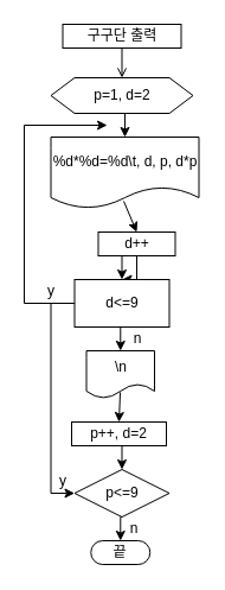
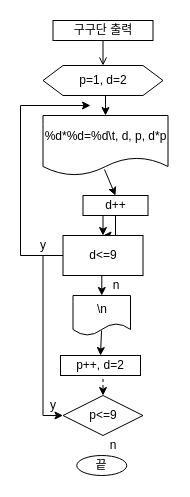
  <mxCell id="0" />
  <mxCell id="1" parent="0" />
- <mxCell id="2" style="edgeStyle=orthogonalEdgeStyle;rounded=0;orthogonalLoop=1;jettySize=auto;html=1;exitX=0.5;exitY=1;exitDx=0;exitDy=0;entryX=0.5;entryY=0;entryDx=0;entryDy=0;" edge="1" parent="1" source="3" target="15"><mxGeometry relative="1" as="geometry" /></mxCell>
  <mxCell id="3" value="p&amp;lt;=9" style="rhombus;whiteSpace=wrap;html=1;" vertex="1" parent="1"><mxGeometry x="62.5" y="395" width="80" height="40" as="geometry" /></mxCell>
  <mxCell id="4" style="edgeStyle=orthogonalEdgeStyle;rounded=0;orthogonalLoop=1;jettySize=auto;html=1;exitX=0.5;exitY=1;exitDx=0;exitDy=0;entryX=0.5;entryY=0;entryDx=0;entryDy=0;endArrow=open;" edge="1" parent="1" source="5" target="7"><mxGeometry relative="1" as="geometry" /></mxCell>
  <mxCell id="5" value="구구단 출력" style="whiteSpace=wrap;html=1;arcSize=50;rounded=0;" vertex="1" parent="1"><mxGeometry x="52.5" y="20" width="100" height="20" as="geometry" /></mxCell>
  <mxCell id="6" style="edgeStyle=orthogonalEdgeStyle;rounded=0;orthogonalLoop=1;jettySize=auto;html=1;exitX=0.5;exitY=1;exitDx=0;exitDy=0;entryX=0.5;entryY=0;entryDx=0;entryDy=0;" edge="1" parent="1" source="7" target="11"><mxGeometry relative="1" as="geometry" /></mxCell>
  <mxCell id="7" value="p=1, d=2" style="shape=hexagon;perimeter=hexagonPerimeter2;whiteSpace=wrap;html=1;fixedSize=1;" vertex="1" parent="1"><mxGeometry x="42.5" y="65" width="120" height="30" as="geometry" /></mxCell>
  <mxCell id="8" style="edgeStyle=orthogonalEdgeStyle;rounded=0;orthogonalLoop=1;jettySize=auto;html=1;exitX=0.5;exitY=1;exitDx=0;exitDy=0;entryX=0.5;entryY=0;entryDx=0;entryDy=0;" edge="1" parent="1" source="10" target="19"><mxGeometry relative="1" as="geometry" /></mxCell>
  <mxCell id="9" value="" style="edgeStyle=orthogonalEdgeStyle;rounded=0;orthogonalLoop=1;jettySize=auto;html=1;" edge="1" parent="1" source="10" target="19"><mxGeometry relative="1" as="geometry" /></mxCell>
  <mxCell id="10" value="d++" style="rounded=0;whiteSpace=wrap;html=1;" vertex="1" parent="1"><mxGeometry x="82.5" y="195" width="65" height="20" as="geometry" /></mxCell>
  <mxCell id="11" value="%d*%d=%d\t, d, p, d*p" style="shape=document;whiteSpace=wrap;html=1;boundedLbl=1;" vertex="1" parent="1"><mxGeometry x="42.5" y="115" width="125" height="60" as="geometry" /></mxCell>
- <mxCell id="12" style="edgeStyle=orthogonalEdgeStyle;rounded=0;orthogonalLoop=1;jettySize=auto;html=1;exitX=0.5;exitY=1;exitDx=0;exitDy=0;entryX=0.5;entryY=0;entryDx=0;entryDy=0;" edge="1" parent="1" source="13" target="3"><mxGeometry relative="1" as="geometry" /></mxCell>
+ <mxCell id="12" style="edgeStyle=orthogonalEdgeStyle;rounded=0;orthogonalLoop=1;jettySize=auto;html=1;exitX=0.5;exitY=1;exitDx=0;exitDy=0;entryX=0.5;entryY=0;entryDx=0;entryDy=0;dashed=1;" edge="1" parent="1" source="13" target="3"><mxGeometry relative="1" as="geometry" /></mxCell>
  <mxCell id="13" value="p++, d=2" style="rounded=0;whiteSpace=wrap;html=1;" vertex="1" parent="1"><mxGeometry x="60" y="355" width="80" height="20" as="geometry" /></mxCell>
  <mxCell id="14" value="\n" style="shape=document;whiteSpace=wrap;html=1;boundedLbl=1;" vertex="1" parent="1"><mxGeometry x="72.5" y="295" width="57.5" height="40" as="geometry" /></mxCell>
- <mxCell id="15" value="끝" style="rounded=1;whiteSpace=wrap;html=1;arcSize=50;" vertex="1" parent="1"><mxGeometry x="76.25" y="455" width="50" height="20" as="geometry" /></mxCell>
+ <mxCell id="15" value="끝" style="ellipse;whiteSpace=wrap;html=1;arcSize=50;" vertex="1" parent="1"><mxGeometry x="76.25" y="455" width="50" height="20" as="geometry" /></mxCell>
  <mxCell id="16" style="edgeStyle=orthogonalEdgeStyle;rounded=0;orthogonalLoop=1;jettySize=auto;html=1;exitX=0.5;exitY=1;exitDx=0;exitDy=0;entryX=0.5;entryY=0;entryDx=0;entryDy=0;" edge="1" parent="1" source="19" target="14"><mxGeometry relative="1" as="geometry" /></mxCell>
  <mxCell id="17" style="edgeStyle=orthogonalEdgeStyle;rounded=0;orthogonalLoop=1;jettySize=auto;html=1;exitX=0;exitY=0.5;exitDx=0;exitDy=0;" edge="1" parent="1" source="19"><mxGeometry relative="1" as="geometry"><mxPoint x="90" y="105" as="targetPoint" /><Array as="points"><mxPoint x="20" y="255" /><mxPoint x="20" y="105" /></Array></mxGeometry></mxCell>
  <mxCell id="18" style="edgeStyle=orthogonalEdgeStyle;rounded=0;orthogonalLoop=1;jettySize=auto;html=1;exitX=0;exitY=0.5;exitDx=0;exitDy=0;entryX=0;entryY=0.5;entryDx=0;entryDy=0;" edge="1" parent="1" source="19" target="3"><mxGeometry relative="1" as="geometry" /></mxCell>
  <mxCell id="19" value="d&amp;lt;=9" style="whiteSpace=wrap;html=1;rounded=0;" vertex="1" parent="1"><mxGeometry x="62.5" y="235" width="80" height="40" as="geometry" /></mxCell>
  <mxCell id="20" value="" style="endArrow=classic;html=1;rounded=0;entryX=0.5;entryY=0;entryDx=0;entryDy=0;exitX=0.492;exitY=0.9;exitDx=0;exitDy=0;exitPerimeter=0;" edge="1" parent="1" source="11" target="10"><mxGeometry width="50" height="50" relative="1" as="geometry"><mxPoint x="100" y="165" as="sourcePoint" /><mxPoint x="360" y="275" as="targetPoint" /></mxGeometry></mxCell>
  <mxCell id="21" value="" style="endArrow=classic;html=1;rounded=0;exitX=0.496;exitY=0.875;exitDx=0;exitDy=0;exitPerimeter=0;entryX=0.5;entryY=0;entryDx=0;entryDy=0;" edge="1" parent="1" source="14" target="13"><mxGeometry width="50" height="50" relative="1" as="geometry"><mxPoint x="310" y="225" as="sourcePoint" /><mxPoint x="360" y="175" as="targetPoint" /></mxGeometry></mxCell>
  <mxCell id="22" value="y" style="text;html=1;strokeColor=none;fillColor=none;align=center;verticalAlign=middle;whiteSpace=wrap;rounded=0;" vertex="1" parent="1"><mxGeometry x="32.5" y="235" width="20" height="20" as="geometry" /></mxCell>
  <mxCell id="23" value="y" style="text;html=1;strokeColor=none;fillColor=none;align=center;verticalAlign=middle;whiteSpace=wrap;rounded=0;" vertex="1" parent="1"><mxGeometry x="42.5" y="395" width="20" height="20" as="geometry" /></mxCell>
  <mxCell id="24" value="n" style="text;html=1;strokeColor=none;fillColor=none;align=center;verticalAlign=middle;whiteSpace=wrap;rounded=0;" vertex="1" parent="1"><mxGeometry x="106.25" y="275" width="20" height="20" as="geometry" /></mxCell>
  <mxCell id="25" value="n" style="text;html=1;strokeColor=none;fillColor=none;align=center;verticalAlign=middle;whiteSpace=wrap;rounded=0;" vertex="1" parent="1"><mxGeometry x="102.5" y="435" width="20" height="20" as="geometry" /></mxCell>
